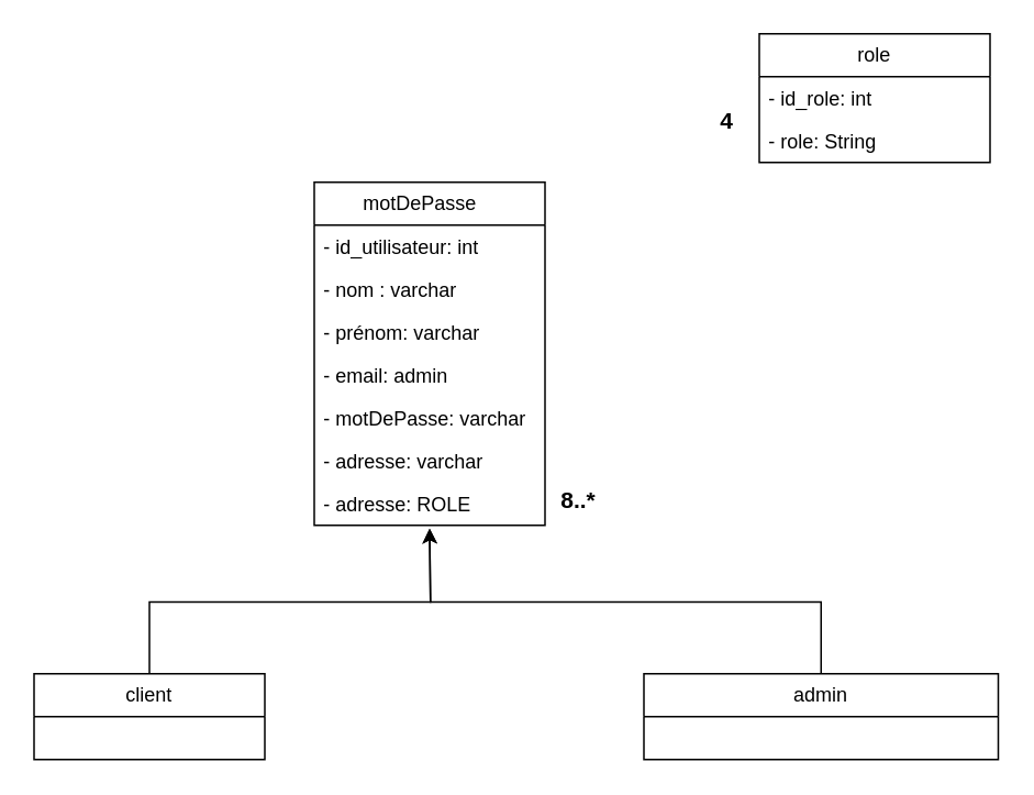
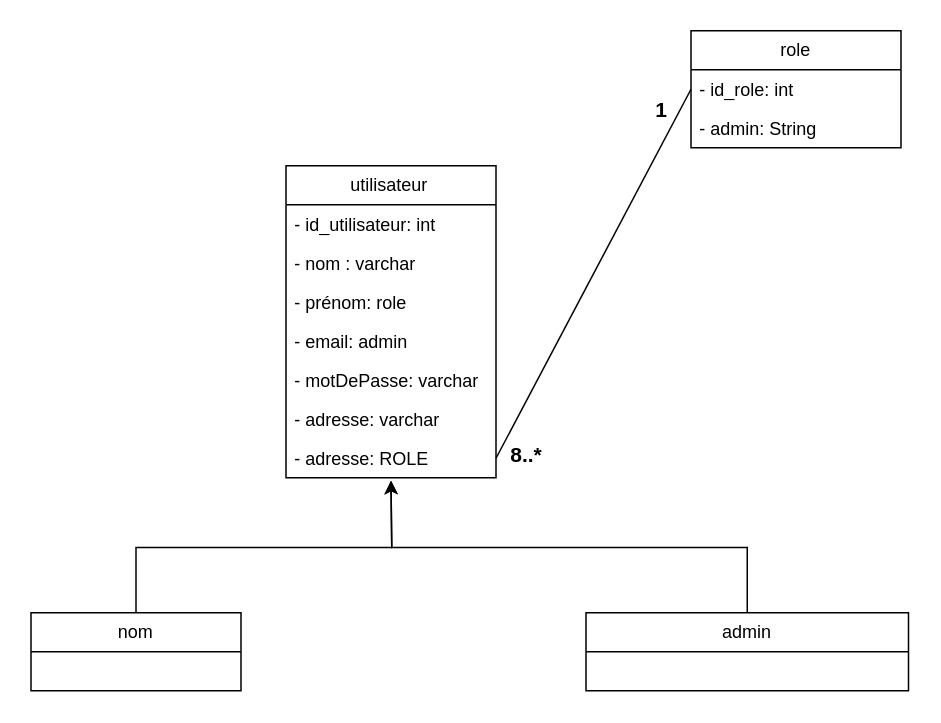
  <mxCell id="0" />
  <mxCell id="1" parent="0" />
  <mxCell id="2" value="role" style="swimlane;fontStyle=0;childLayout=stackLayout;horizontal=1;startSize=26;fillColor=none;horizontalStack=0;resizeParent=1;resizeParentMax=0;resizeLast=0;collapsible=1;marginBottom=0;whiteSpace=wrap;html=1;" vertex="1" parent="1"><mxGeometry x="460" y="20" width="140" height="78" as="geometry"><mxRectangle x="210" y="110" width="60" height="30" as="alternateBounds" /></mxGeometry></mxCell>
  <mxCell id="3" value="- id_role: int" style="text;strokeColor=none;fillColor=none;align=left;verticalAlign=top;spacingLeft=4;spacingRight=4;overflow=hidden;rotatable=0;points=[[0,0.5],[1,0.5]];portConstraint=eastwest;whiteSpace=wrap;html=1;" vertex="1" parent="2"><mxGeometry y="26" width="140" height="26" as="geometry" /></mxCell>
- <mxCell id="4" value="- role: String" style="text;strokeColor=none;fillColor=none;align=left;verticalAlign=top;spacingLeft=4;spacingRight=4;overflow=hidden;rotatable=0;points=[[0,0.5],[1,0.5]];portConstraint=eastwest;whiteSpace=wrap;html=1;" vertex="1" parent="2"><mxGeometry y="52" width="140" height="26" as="geometry" /></mxCell>
+ <mxCell id="4" value="- admin: String" style="text;strokeColor=none;fillColor=none;align=left;verticalAlign=top;spacingLeft=4;spacingRight=4;overflow=hidden;rotatable=0;points=[[0,0.5],[1,0.5]];portConstraint=eastwest;whiteSpace=wrap;html=1;" vertex="1" parent="2"><mxGeometry y="52" width="140" height="26" as="geometry" /></mxCell>
  <mxCell id="5" style="edgeStyle=orthogonalEdgeStyle;rounded=0;orthogonalLoop=1;jettySize=auto;html=1;exitX=0.5;exitY=0;exitDx=0;exitDy=0;" edge="1" parent="1" source="6"><mxGeometry relative="1" as="geometry"><mxPoint x="260" y="320" as="targetPoint" /></mxGeometry></mxCell>
  <mxCell id="6" value="admin" style="swimlane;fontStyle=0;childLayout=stackLayout;horizontal=1;startSize=26;fillColor=none;horizontalStack=0;resizeParent=1;resizeParentMax=0;resizeLast=0;collapsible=1;marginBottom=0;whiteSpace=wrap;html=1;" vertex="1" parent="1"><mxGeometry x="390" y="408" width="215" height="52" as="geometry" /></mxCell>
- <mxCell id="7" value="motDePasse&lt;span style=&quot;white-space: pre;&quot;&gt;&#09;&lt;/span&gt;" style="swimlane;fontStyle=0;childLayout=stackLayout;horizontal=1;startSize=26;fillColor=none;horizontalStack=0;resizeParent=1;resizeParentMax=0;resizeLast=0;collapsible=1;marginBottom=0;whiteSpace=wrap;html=1;" vertex="1" parent="1"><mxGeometry x="190" y="110" width="140" height="208" as="geometry" /></mxCell>
+ <mxCell id="7" value="utilisateur&lt;span style=&quot;white-space: pre;&quot;&gt;&#09;&lt;/span&gt;" style="swimlane;fontStyle=0;childLayout=stackLayout;horizontal=1;startSize=26;fillColor=none;horizontalStack=0;resizeParent=1;resizeParentMax=0;resizeLast=0;collapsible=1;marginBottom=0;whiteSpace=wrap;html=1;" vertex="1" parent="1"><mxGeometry x="190" y="110" width="140" height="208" as="geometry" /></mxCell>
  <mxCell id="8" value="- id_utilisateur: int" style="text;strokeColor=none;fillColor=none;align=left;verticalAlign=top;spacingLeft=4;spacingRight=4;overflow=hidden;rotatable=0;points=[[0,0.5],[1,0.5]];portConstraint=eastwest;whiteSpace=wrap;html=1;" vertex="1" parent="7"><mxGeometry y="26" width="140" height="26" as="geometry" /></mxCell>
  <mxCell id="9" value="- nom : varchar" style="text;strokeColor=none;fillColor=none;align=left;verticalAlign=top;spacingLeft=4;spacingRight=4;overflow=hidden;rotatable=0;points=[[0,0.5],[1,0.5]];portConstraint=eastwest;whiteSpace=wrap;html=1;" vertex="1" parent="7"><mxGeometry y="52" width="140" height="26" as="geometry" /></mxCell>
- <mxCell id="10" value="- prénom: varchar" style="text;strokeColor=none;fillColor=none;align=left;verticalAlign=top;spacingLeft=4;spacingRight=4;overflow=hidden;rotatable=0;points=[[0,0.5],[1,0.5]];portConstraint=eastwest;whiteSpace=wrap;html=1;" vertex="1" parent="7"><mxGeometry y="78" width="140" height="26" as="geometry" /></mxCell>
+ <mxCell id="10" value="- prénom: role" style="text;strokeColor=none;fillColor=none;align=left;verticalAlign=top;spacingLeft=4;spacingRight=4;overflow=hidden;rotatable=0;points=[[0,0.5],[1,0.5]];portConstraint=eastwest;whiteSpace=wrap;html=1;" vertex="1" parent="7"><mxGeometry y="78" width="140" height="26" as="geometry" /></mxCell>
  <mxCell id="11" value="-&amp;nbsp;email: admin" style="text;strokeColor=none;fillColor=none;align=left;verticalAlign=top;spacingLeft=4;spacingRight=4;overflow=hidden;rotatable=0;points=[[0,0.5],[1,0.5]];portConstraint=eastwest;whiteSpace=wrap;html=1;" vertex="1" parent="7"><mxGeometry y="104" width="140" height="26" as="geometry" /></mxCell>
  <mxCell id="12" value="-&amp;nbsp;motDePasse: varchar" style="text;strokeColor=none;fillColor=none;align=left;verticalAlign=top;spacingLeft=4;spacingRight=4;overflow=hidden;rotatable=0;points=[[0,0.5],[1,0.5]];portConstraint=eastwest;whiteSpace=wrap;html=1;" vertex="1" parent="7"><mxGeometry y="130" width="140" height="26" as="geometry" /></mxCell>
  <mxCell id="13" value="- adresse: varchar" style="text;strokeColor=none;fillColor=none;align=left;verticalAlign=top;spacingLeft=4;spacingRight=4;overflow=hidden;rotatable=0;points=[[0,0.5],[1,0.5]];portConstraint=eastwest;whiteSpace=wrap;html=1;" vertex="1" parent="7"><mxGeometry y="156" width="140" height="26" as="geometry" /></mxCell>
  <mxCell id="14" value="- adresse: ROLE" style="text;strokeColor=none;fillColor=none;align=left;verticalAlign=top;spacingLeft=4;spacingRight=4;overflow=hidden;rotatable=0;points=[[0,0.5],[1,0.5]];portConstraint=eastwest;whiteSpace=wrap;html=1;" vertex="1" parent="7"><mxGeometry y="182" width="140" height="26" as="geometry" /></mxCell>
- <mxCell id="16" value="&lt;font style=&quot;font-size: 14px;&quot;&gt;&lt;b&gt;4&lt;/b&gt;&lt;/font&gt;" style="text;html=1;align=center;verticalAlign=middle;resizable=0;points=[];autosize=1;strokeColor=none;fillColor=none;" vertex="1" parent="1"><mxGeometry x="425" y="58" width="30" height="30" as="geometry" /></mxCell>
+ <mxCell id="15" style="rounded=0;orthogonalLoop=1;jettySize=auto;html=1;exitX=1;exitY=0.5;exitDx=0;exitDy=0;entryX=0;entryY=0.5;entryDx=0;entryDy=0;endArrow=none;endFill=0;" edge="1" parent="1" source="14" target="3"><mxGeometry relative="1" as="geometry" /></mxCell>
+ <mxCell id="16" value="&lt;font style=&quot;font-size: 14px;&quot;&gt;&lt;b&gt;1&lt;/b&gt;&lt;/font&gt;" style="text;html=1;align=center;verticalAlign=middle;resizable=0;points=[];autosize=1;strokeColor=none;fillColor=none;" vertex="1" parent="1"><mxGeometry x="425" y="58" width="30" height="30" as="geometry" /></mxCell>
  <mxCell id="17" value="&lt;span&gt;&lt;font style=&quot;font-size: 14px;&quot;&gt;&lt;b&gt;8..*&lt;/b&gt;&lt;/font&gt;&lt;/span&gt;" style="text;html=1;align=center;verticalAlign=middle;resizable=0;points=[];autosize=1;strokeColor=none;fillColor=none;" vertex="1" parent="1"><mxGeometry x="330" y="288" width="40" height="30" as="geometry" /></mxCell>
  <mxCell id="18" style="edgeStyle=orthogonalEdgeStyle;rounded=0;orthogonalLoop=1;jettySize=auto;html=1;exitX=0.5;exitY=0;exitDx=0;exitDy=0;" edge="1" parent="1" source="19"><mxGeometry relative="1" as="geometry"><mxPoint x="260" y="320" as="targetPoint" /><mxPoint x="160" y="434" as="sourcePoint" /></mxGeometry></mxCell>
- <mxCell id="19" value="client" style="swimlane;fontStyle=0;childLayout=stackLayout;horizontal=1;startSize=26;fillColor=none;horizontalStack=0;resizeParent=1;resizeParentMax=0;resizeLast=0;collapsible=1;marginBottom=0;whiteSpace=wrap;html=1;" vertex="1" parent="1"><mxGeometry x="20" y="408" width="140" height="52" as="geometry" /></mxCell>
+ <mxCell id="19" value="nom" style="swimlane;fontStyle=0;childLayout=stackLayout;horizontal=1;startSize=26;fillColor=none;horizontalStack=0;resizeParent=1;resizeParentMax=0;resizeLast=0;collapsible=1;marginBottom=0;whiteSpace=wrap;html=1;" vertex="1" parent="1"><mxGeometry x="20" y="408" width="140" height="52" as="geometry" /></mxCell>
